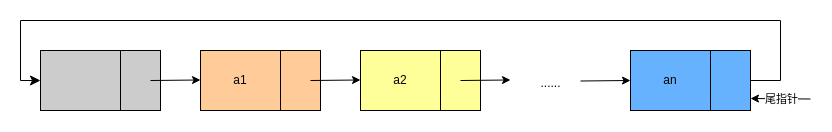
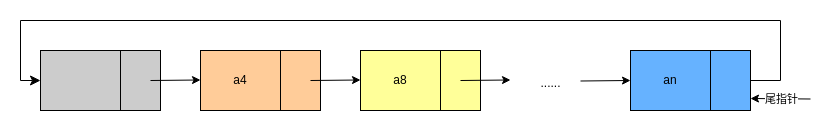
  <mxCell id="0" />
  <mxCell id="1" parent="0" />
  <mxCell id="2" value="" style="rounded=0;whiteSpace=wrap;html=1;fillColor=#CCCCCC;" vertex="1" parent="1"><mxGeometry x="40" y="50" width="80" height="60" as="geometry" /></mxCell>
  <mxCell id="3" value="" style="rounded=0;whiteSpace=wrap;html=1;fillColor=#CCCCCC;" vertex="1" parent="1"><mxGeometry x="120" y="50" width="40" height="60" as="geometry" /></mxCell>
  <mxCell id="4" value="d" style="endArrow=classic;html=1;" edge="1" parent="1"><mxGeometry relative="1" as="geometry"><mxPoint x="810" y="98.5" as="sourcePoint" /><mxPoint x="750" y="98" as="targetPoint" /></mxGeometry></mxCell>
  <mxCell id="5" value="尾指针" style="edgeLabel;resizable=0;html=1;;align=center;verticalAlign=middle;" connectable="0" vertex="1" parent="4"><mxGeometry relative="1" as="geometry" /></mxCell>
- <mxCell id="6" value="a1" style="rounded=0;whiteSpace=wrap;html=1;fillColor=#FFCC99;" vertex="1" parent="1"><mxGeometry x="200" y="50" width="80" height="60" as="geometry" /></mxCell>
+ <mxCell id="6" value="a4" style="rounded=0;whiteSpace=wrap;html=1;fillColor=#FFCC99;" vertex="1" parent="1"><mxGeometry x="200" y="50" width="80" height="60" as="geometry" /></mxCell>
  <mxCell id="7" value="" style="rounded=0;whiteSpace=wrap;html=1;fillColor=#FFCC99;" vertex="1" parent="1"><mxGeometry x="280" y="50" width="40" height="60" as="geometry" /></mxCell>
- <mxCell id="8" value="a2" style="rounded=0;whiteSpace=wrap;html=1;fillColor=#FFFF99;" vertex="1" parent="1"><mxGeometry x="360" y="50" width="80" height="60" as="geometry" /></mxCell>
+ <mxCell id="8" value="a8" style="rounded=0;whiteSpace=wrap;html=1;fillColor=#FFFF99;" vertex="1" parent="1"><mxGeometry x="360" y="50" width="80" height="60" as="geometry" /></mxCell>
  <mxCell id="9" value="" style="rounded=0;whiteSpace=wrap;html=1;fillColor=#FFFF99;" vertex="1" parent="1"><mxGeometry x="440" y="50" width="40" height="60" as="geometry" /></mxCell>
  <mxCell id="10" value="an" style="rounded=0;whiteSpace=wrap;html=1;fillColor=#66B2FF;" vertex="1" parent="1"><mxGeometry x="630" y="50" width="80" height="60" as="geometry" /></mxCell>
  <mxCell id="11" value="" style="rounded=0;whiteSpace=wrap;html=1;fillColor=#66B2FF;" vertex="1" parent="1"><mxGeometry x="710" y="50" width="40" height="60" as="geometry" /></mxCell>
  <mxCell id="12" value="" style="edgeStyle=segmentEdgeStyle;endArrow=classic;html=1;curved=0;rounded=0;endSize=8;startSize=8;exitX=1;exitY=0.5;exitDx=0;exitDy=0;entryX=0;entryY=0.5;entryDx=0;entryDy=0;" edge="1" parent="1" source="11" target="2"><mxGeometry width="50" height="50" relative="1" as="geometry"><mxPoint x="480" y="500" as="sourcePoint" /><mxPoint x="530" y="450" as="targetPoint" /><Array as="points"><mxPoint x="780" y="80" /><mxPoint x="780" y="20" /><mxPoint x="20" y="20" /><mxPoint x="20" y="80" /></Array></mxGeometry></mxCell>
  <mxCell id="13" value="" style="endArrow=classic;html=1;" edge="1" parent="1"><mxGeometry width="50" height="50" relative="1" as="geometry"><mxPoint x="150" y="80" as="sourcePoint" /><mxPoint x="200" y="79.5" as="targetPoint" /></mxGeometry></mxCell>
  <mxCell id="14" value="" style="endArrow=classic;html=1;" edge="1" parent="1"><mxGeometry width="50" height="50" relative="1" as="geometry"><mxPoint x="310" y="80" as="sourcePoint" /><mxPoint x="360" y="79.5" as="targetPoint" /></mxGeometry></mxCell>
  <mxCell id="15" value="" style="endArrow=classic;html=1;" edge="1" parent="1"><mxGeometry width="50" height="50" relative="1" as="geometry"><mxPoint x="460" y="80" as="sourcePoint" /><mxPoint x="510" y="79.5" as="targetPoint" /></mxGeometry></mxCell>
  <mxCell id="16" value="" style="endArrow=classic;html=1;" edge="1" parent="1"><mxGeometry width="50" height="50" relative="1" as="geometry"><mxPoint x="580" y="80.5" as="sourcePoint" /><mxPoint x="630" y="80" as="targetPoint" /></mxGeometry></mxCell>
  <mxCell id="17" value="......" style="text;html=1;align=center;verticalAlign=middle;resizable=0;points=[];autosize=1;strokeColor=none;fillColor=none;" vertex="1" parent="1"><mxGeometry x="530" y="68" width="40" height="30" as="geometry" /></mxCell>
